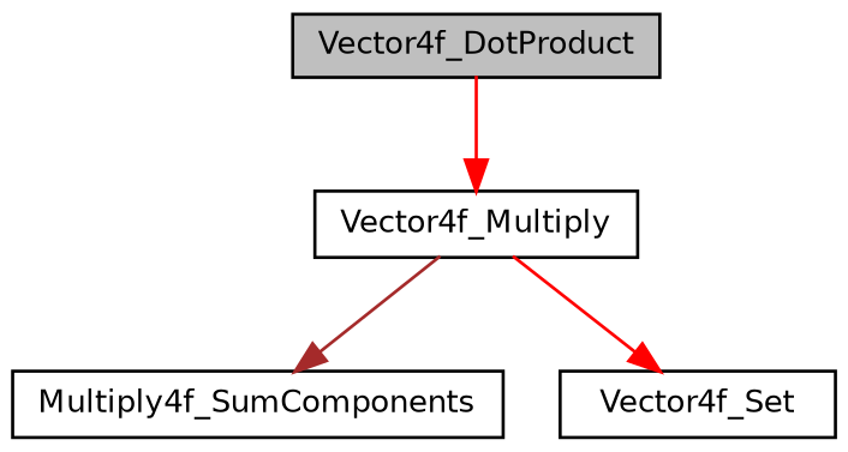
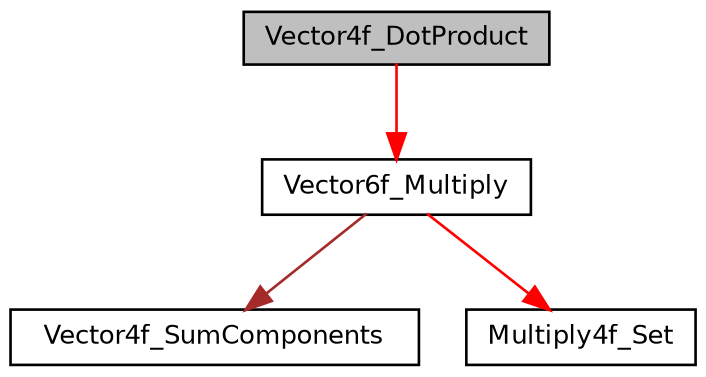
  digraph {
    rankdir=TB
    node [color=black fillcolor=white fontname=Helvetica fontsize=10 shape=record style=filled]
    edge [color=red fontname=Helvetica fontsize=10 labelfontname=Helvetica labelfontsize=10 style=solid]
    n1 [fillcolor=grey75 fontcolor=black height=0.2 label=Vector4f_DotProduct width=0.4]
-   n2 [height=0.2 label=Vector4f_Multiply width=0.4]
-   n3 [height=0.2 label=Multiply4f_SumComponents width=0.4]
-   n4 [height=0.2 label=Vector4f_Set width=0.4]
+   n2 [height=0.2 label=Vector6f_Multiply width=0.4]
+   n3 [height=0.2 label=Vector4f_SumComponents width=0.4]
+   n4 [height=0.2 label=Multiply4f_Set width=0.4]
    n1 -> n2
    n2 -> n3 [color=brown]
    n2 -> n4
  }
